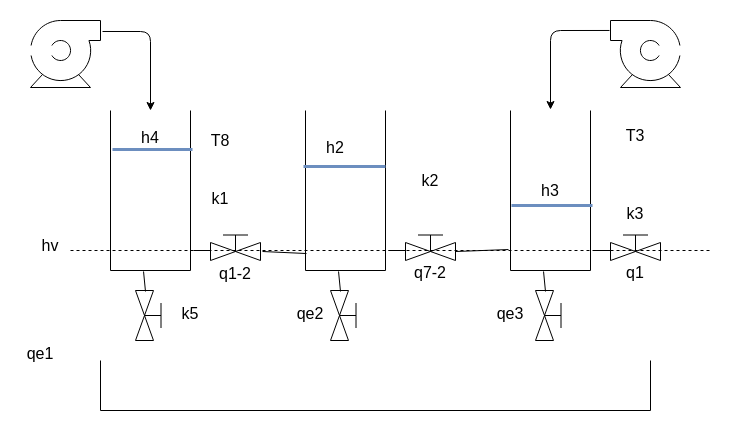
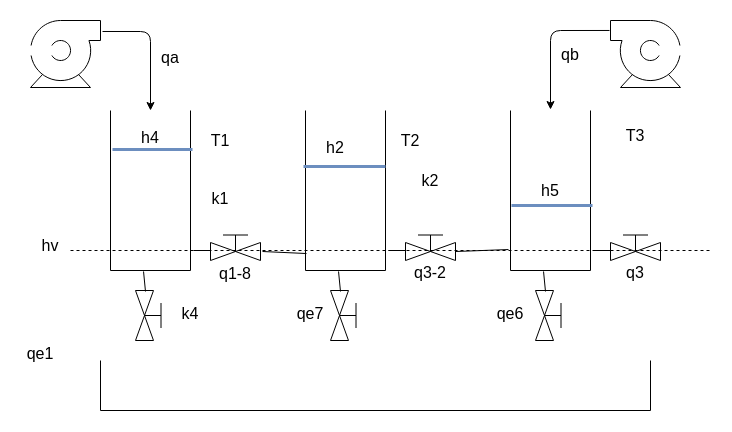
  <mxCell id="0" />
  <mxCell id="1" parent="0" />
  <mxCell id="2" value="" style="shape=mxgraph.pid.vessels.container,_tank,_cistern;html=1;pointerEvents=1;align=center;verticalLabelPosition=bottom;verticalAlign=top;dashed=0;" vertex="1" parent="1"><mxGeometry x="110" y="110" width="80" height="160" as="geometry" /></mxCell>
  <mxCell id="3" value="" style="verticalLabelPosition=bottom;align=center;html=1;verticalAlign=top;pointerEvents=1;dashed=0;shape=mxgraph.pid2valves.valve;valveType=gate;actuator=man" vertex="1" parent="1"><mxGeometry x="210" y="230" width="50" height="30" as="geometry" /></mxCell>
  <mxCell id="4" value="" style="verticalLabelPosition=bottom;align=center;html=1;verticalAlign=top;pointerEvents=1;dashed=0;shape=mxgraph.pid2valves.valve;valveType=gate;actuator=man;rotation=90;" vertex="1" parent="1"><mxGeometry x="125" y="300" width="50" height="30" as="geometry" /></mxCell>
  <mxCell id="5" value="" style="endArrow=none;html=1;exitX=0.02;exitY=0.667;exitDx=0;exitDy=0;exitPerimeter=0;entryX=0.413;entryY=1.006;entryDx=0;entryDy=0;entryPerimeter=0;" edge="1" parent="1" source="4" target="2"><mxGeometry width="50" height="50" relative="1" as="geometry"><mxPoint x="50" y="420" as="sourcePoint" /><mxPoint x="100" y="280" as="targetPoint" /></mxGeometry></mxCell>
  <mxCell id="6" value="" style="endArrow=none;html=1;exitX=1.038;exitY=0.875;exitDx=0;exitDy=0;exitPerimeter=0;" edge="1" parent="1" source="2"><mxGeometry width="50" height="50" relative="1" as="geometry"><mxPoint x="420" y="240" as="sourcePoint" /><mxPoint x="210" y="250" as="targetPoint" /></mxGeometry></mxCell>
  <mxCell id="7" value="" style="shape=mxgraph.pid.vessels.container,_tank,_cistern;html=1;pointerEvents=1;align=center;verticalLabelPosition=bottom;verticalAlign=top;dashed=0;" vertex="1" parent="1"><mxGeometry x="305" y="110" width="80" height="160" as="geometry" /></mxCell>
  <mxCell id="8" value="" style="verticalLabelPosition=bottom;align=center;html=1;verticalAlign=top;pointerEvents=1;dashed=0;shape=mxgraph.pid2valves.valve;valveType=gate;actuator=man" vertex="1" parent="1"><mxGeometry x="405" y="230" width="50" height="30" as="geometry" /></mxCell>
  <mxCell id="9" value="" style="verticalLabelPosition=bottom;align=center;html=1;verticalAlign=top;pointerEvents=1;dashed=0;shape=mxgraph.pid2valves.valve;valveType=gate;actuator=man;rotation=90;" vertex="1" parent="1"><mxGeometry x="320" y="300" width="50" height="30" as="geometry" /></mxCell>
  <mxCell id="10" value="" style="endArrow=none;html=1;exitX=0.02;exitY=0.667;exitDx=0;exitDy=0;exitPerimeter=0;entryX=0.413;entryY=1.006;entryDx=0;entryDy=0;entryPerimeter=0;" edge="1" parent="1" source="9" target="7"><mxGeometry width="50" height="50" relative="1" as="geometry"><mxPoint x="245" y="420" as="sourcePoint" /><mxPoint x="295" y="280" as="targetPoint" /></mxGeometry></mxCell>
  <mxCell id="11" value="" style="endArrow=none;html=1;exitX=1.038;exitY=0.875;exitDx=0;exitDy=0;exitPerimeter=0;" edge="1" parent="1" source="7"><mxGeometry width="50" height="50" relative="1" as="geometry"><mxPoint x="615" y="240" as="sourcePoint" /><mxPoint x="405" y="250" as="targetPoint" /></mxGeometry></mxCell>
  <mxCell id="12" value="" style="shape=mxgraph.pid.vessels.container,_tank,_cistern;html=1;pointerEvents=1;align=center;verticalLabelPosition=bottom;verticalAlign=top;dashed=0;" vertex="1" parent="1"><mxGeometry x="510" y="110" width="80" height="160" as="geometry" /></mxCell>
  <mxCell id="13" value="" style="verticalLabelPosition=bottom;align=center;html=1;verticalAlign=top;pointerEvents=1;dashed=0;shape=mxgraph.pid2valves.valve;valveType=gate;actuator=man" vertex="1" parent="1"><mxGeometry x="610" y="230" width="50" height="30" as="geometry" /></mxCell>
  <mxCell id="14" value="" style="verticalLabelPosition=bottom;align=center;html=1;verticalAlign=top;pointerEvents=1;dashed=0;shape=mxgraph.pid2valves.valve;valveType=gate;actuator=man;rotation=90;" vertex="1" parent="1"><mxGeometry x="525" y="300" width="50" height="30" as="geometry" /></mxCell>
  <mxCell id="15" value="" style="endArrow=none;html=1;exitX=0.02;exitY=0.667;exitDx=0;exitDy=0;exitPerimeter=0;entryX=0.413;entryY=1.006;entryDx=0;entryDy=0;entryPerimeter=0;" edge="1" parent="1" source="14" target="12"><mxGeometry width="50" height="50" relative="1" as="geometry"><mxPoint x="450" y="420" as="sourcePoint" /><mxPoint x="500" y="280" as="targetPoint" /></mxGeometry></mxCell>
  <mxCell id="16" value="" style="endArrow=none;html=1;exitX=1.038;exitY=0.875;exitDx=0;exitDy=0;exitPerimeter=0;" edge="1" parent="1" source="12"><mxGeometry width="50" height="50" relative="1" as="geometry"><mxPoint x="820" y="240" as="sourcePoint" /><mxPoint x="610" y="250" as="targetPoint" /></mxGeometry></mxCell>
  <mxCell id="17" value="" style="endArrow=none;html=1;exitX=1.04;exitY=0.7;exitDx=0;exitDy=0;exitPerimeter=0;entryX=0.013;entryY=0.894;entryDx=0;entryDy=0;entryPerimeter=0;" edge="1" parent="1" source="3" target="7"><mxGeometry width="50" height="50" relative="1" as="geometry"><mxPoint x="420" y="240" as="sourcePoint" /><mxPoint x="470" y="190" as="targetPoint" /></mxGeometry></mxCell>
  <mxCell id="18" value="" style="endArrow=none;html=1;exitX=1;exitY=0.7;exitDx=0;exitDy=0;exitPerimeter=0;entryX=-0.025;entryY=0.869;entryDx=0;entryDy=0;entryPerimeter=0;" edge="1" parent="1" source="8" target="12"><mxGeometry width="50" height="50" relative="1" as="geometry"><mxPoint x="480" y="270" as="sourcePoint" /><mxPoint x="530" y="220" as="targetPoint" /></mxGeometry></mxCell>
  <mxCell id="19" value="" style="endArrow=none;dashed=1;html=1;" edge="1" parent="1"><mxGeometry width="50" height="50" relative="1" as="geometry"><mxPoint x="70" y="250" as="sourcePoint" /><mxPoint x="710" y="250" as="targetPoint" /></mxGeometry></mxCell>
  <mxCell id="20" value="" style="shape=mxgraph.pid.pumps.centrifugal_pump_1;html=1;pointerEvents=1;align=center;verticalLabelPosition=bottom;verticalAlign=top;dashed=0;" vertex="1" parent="1"><mxGeometry x="30" y="20" width="70" height="67" as="geometry" /></mxCell>
  <mxCell id="21" value="" style="shape=mxgraph.pid.pumps.centrifugal_pump_3;html=1;pointerEvents=1;align=center;verticalLabelPosition=bottom;verticalAlign=top;dashed=0;" vertex="1" parent="1"><mxGeometry x="610" y="20" width="70" height="67" as="geometry" /></mxCell>
  <mxCell id="22" value="" style="endArrow=classic;html=1;exitX=1.029;exitY=0.164;exitDx=0;exitDy=0;exitPerimeter=0;edgeStyle=orthogonalEdgeStyle;startArrow=none;startFill=0;endFill=1;" edge="1" parent="1" source="20" target="2"><mxGeometry width="50" height="50" relative="1" as="geometry"><mxPoint x="410" y="160" as="sourcePoint" /><mxPoint x="150" y="31" as="targetPoint" /></mxGeometry></mxCell>
  <mxCell id="23" value="" style="endArrow=none;html=1;edgeStyle=orthogonalEdgeStyle;entryX=-0.014;entryY=0.149;entryDx=0;entryDy=0;entryPerimeter=0;exitX=0.5;exitY=-0.006;exitDx=0;exitDy=0;exitPerimeter=0;startArrow=classic;startFill=1;" edge="1" parent="1" source="12" target="21"><mxGeometry width="50" height="50" relative="1" as="geometry"><mxPoint x="410" y="160" as="sourcePoint" /><mxPoint x="460" y="110" as="targetPoint" /></mxGeometry></mxCell>
  <mxCell id="24" value="" style="shape=mxgraph.pid.vessels.container,_tank,_cistern;html=1;pointerEvents=1;align=center;verticalLabelPosition=bottom;verticalAlign=top;dashed=0;" vertex="1" parent="1"><mxGeometry x="100" y="360" width="550" height="50" as="geometry" /></mxCell>
- <mxCell id="25" value="T8" style="text;html=1;strokeColor=none;fillColor=none;align=center;verticalAlign=middle;whiteSpace=wrap;rounded=0;fontSize=16;" vertex="1" parent="1"><mxGeometry x="200" y="130" width="40" height="20" as="geometry" /></mxCell>
+ <mxCell id="25" value="T1" style="text;html=1;strokeColor=none;fillColor=none;align=center;verticalAlign=middle;whiteSpace=wrap;rounded=0;fontSize=16;" vertex="1" parent="1"><mxGeometry x="200" y="130" width="40" height="20" as="geometry" /></mxCell>
+ <mxCell id="26" value="T2" style="text;html=1;strokeColor=none;fillColor=none;align=center;verticalAlign=middle;whiteSpace=wrap;rounded=0;fontSize=16;" vertex="1" parent="1"><mxGeometry x="390" y="130" width="40" height="20" as="geometry" /></mxCell>
  <mxCell id="27" value="T3" style="text;html=1;strokeColor=none;fillColor=none;align=center;verticalAlign=middle;whiteSpace=wrap;rounded=0;fontSize=16;" vertex="1" parent="1"><mxGeometry x="615" y="125" width="40" height="20" as="geometry" /></mxCell>
+ <mxCell id="28" value="qa" style="text;html=1;strokeColor=none;fillColor=none;align=center;verticalAlign=middle;whiteSpace=wrap;rounded=0;fontSize=16;" vertex="1" parent="1"><mxGeometry x="150" y="43.5" width="40" height="26.5" as="geometry" /></mxCell>
+ <mxCell id="29" value="qb" style="text;html=1;strokeColor=none;fillColor=none;align=center;verticalAlign=middle;whiteSpace=wrap;rounded=0;fontSize=16;" vertex="1" parent="1"><mxGeometry x="550" y="43.5" width="40" height="20" as="geometry" /></mxCell>
  <mxCell id="30" value="" style="endArrow=none;html=1;fontSize=16;fillColor=#dae8fc;strokeColor=#6c8ebf;exitX=0.025;exitY=0.244;exitDx=0;exitDy=0;exitPerimeter=0;entryX=1.025;entryY=0.244;entryDx=0;entryDy=0;entryPerimeter=0;strokeWidth=3;" edge="1" parent="1" source="2" target="2"><mxGeometry width="50" height="50" relative="1" as="geometry"><mxPoint x="255" y="81.75" as="sourcePoint" /><mxPoint x="305" y="31.75" as="targetPoint" /></mxGeometry></mxCell>
  <mxCell id="31" value="" style="endArrow=none;html=1;fontSize=16;fillColor=#dae8fc;strokeColor=#6c8ebf;exitX=-0.025;exitY=0.35;exitDx=0;exitDy=0;exitPerimeter=0;entryX=1;entryY=0.35;entryDx=0;entryDy=0;entryPerimeter=0;strokeWidth=3;" edge="1" parent="1" source="7" target="7"><mxGeometry width="50" height="50" relative="1" as="geometry"><mxPoint x="122" y="159.04" as="sourcePoint" /><mxPoint x="202" y="159.04" as="targetPoint" /></mxGeometry></mxCell>
  <mxCell id="32" value="" style="endArrow=none;html=1;fontSize=16;fillColor=#dae8fc;strokeColor=#6c8ebf;entryX=1.025;entryY=0.594;entryDx=0;entryDy=0;entryPerimeter=0;strokeWidth=3;" edge="1" parent="1" target="12"><mxGeometry width="50" height="50" relative="1" as="geometry"><mxPoint x="511" y="205" as="sourcePoint" /><mxPoint x="395" y="176" as="targetPoint" /></mxGeometry></mxCell>
  <mxCell id="33" value="h4" style="text;html=1;strokeColor=none;fillColor=none;align=center;verticalAlign=middle;whiteSpace=wrap;rounded=0;fontSize=16;" vertex="1" parent="1"><mxGeometry x="130" y="123.5" width="40" height="26.5" as="geometry" /></mxCell>
  <mxCell id="34" value="h2" style="text;html=1;strokeColor=none;fillColor=none;align=center;verticalAlign=middle;whiteSpace=wrap;rounded=0;fontSize=16;" vertex="1" parent="1"><mxGeometry x="315" y="133.5" width="40" height="26.5" as="geometry" /></mxCell>
- <mxCell id="35" value="h3" style="text;html=1;strokeColor=none;fillColor=none;align=center;verticalAlign=middle;whiteSpace=wrap;rounded=0;fontSize=16;" vertex="1" parent="1"><mxGeometry x="530" y="176.75" width="40" height="26.5" as="geometry" /></mxCell>
+ <mxCell id="35" value="h5" style="text;html=1;strokeColor=none;fillColor=none;align=center;verticalAlign=middle;whiteSpace=wrap;rounded=0;fontSize=16;" vertex="1" parent="1"><mxGeometry x="530" y="176.75" width="40" height="26.5" as="geometry" /></mxCell>
  <mxCell id="36" value="hv" style="text;html=1;strokeColor=none;fillColor=none;align=center;verticalAlign=middle;whiteSpace=wrap;rounded=0;fontSize=16;" vertex="1" parent="1"><mxGeometry x="30" y="231.75" width="40" height="26.5" as="geometry" /></mxCell>
- <mxCell id="37" value="q1-2" style="text;html=1;strokeColor=none;fillColor=none;align=center;verticalAlign=middle;whiteSpace=wrap;rounded=0;fontSize=16;" vertex="1" parent="1"><mxGeometry x="215" y="260" width="40" height="26.5" as="geometry" /></mxCell>
- <mxCell id="38" value="q7-2" style="text;html=1;strokeColor=none;fillColor=none;align=center;verticalAlign=middle;whiteSpace=wrap;rounded=0;fontSize=16;" vertex="1" parent="1"><mxGeometry x="410" y="258.25" width="40" height="26.5" as="geometry" /></mxCell>
- <mxCell id="39" value="q1" style="text;html=1;strokeColor=none;fillColor=none;align=center;verticalAlign=middle;whiteSpace=wrap;rounded=0;fontSize=16;" vertex="1" parent="1"><mxGeometry x="615" y="258.25" width="40" height="26.5" as="geometry" /></mxCell>
+ <mxCell id="37" value="q1-8" style="text;html=1;strokeColor=none;fillColor=none;align=center;verticalAlign=middle;whiteSpace=wrap;rounded=0;fontSize=16;" vertex="1" parent="1"><mxGeometry x="215" y="260" width="40" height="26.5" as="geometry" /></mxCell>
+ <mxCell id="38" value="q3-2" style="text;html=1;strokeColor=none;fillColor=none;align=center;verticalAlign=middle;whiteSpace=wrap;rounded=0;fontSize=16;" vertex="1" parent="1"><mxGeometry x="410" y="258.25" width="40" height="26.5" as="geometry" /></mxCell>
+ <mxCell id="39" value="q3" style="text;html=1;strokeColor=none;fillColor=none;align=center;verticalAlign=middle;whiteSpace=wrap;rounded=0;fontSize=16;" vertex="1" parent="1"><mxGeometry x="615" y="258.25" width="40" height="26.5" as="geometry" /></mxCell>
  <mxCell id="40" value="qe1" style="text;html=1;strokeColor=none;fillColor=none;align=center;verticalAlign=middle;whiteSpace=wrap;rounded=0;fontSize=16;" vertex="1" parent="1"><mxGeometry x="20" y="340" width="40" height="26.5" as="geometry" /></mxCell>
- <mxCell id="41" value="qe2" style="text;html=1;strokeColor=none;fillColor=none;align=center;verticalAlign=middle;whiteSpace=wrap;rounded=0;fontSize=16;" vertex="1" parent="1"><mxGeometry x="290" y="300" width="40" height="26.5" as="geometry" /></mxCell>
- <mxCell id="42" value="qe3" style="text;html=1;strokeColor=none;fillColor=none;align=center;verticalAlign=middle;whiteSpace=wrap;rounded=0;fontSize=16;" vertex="1" parent="1"><mxGeometry x="490" y="300" width="40" height="26.5" as="geometry" /></mxCell>
+ <mxCell id="41" value="qe7" style="text;html=1;strokeColor=none;fillColor=none;align=center;verticalAlign=middle;whiteSpace=wrap;rounded=0;fontSize=16;" vertex="1" parent="1"><mxGeometry x="290" y="300" width="40" height="26.5" as="geometry" /></mxCell>
+ <mxCell id="42" value="qe6" style="text;html=1;strokeColor=none;fillColor=none;align=center;verticalAlign=middle;whiteSpace=wrap;rounded=0;fontSize=16;" vertex="1" parent="1"><mxGeometry x="490" y="300" width="40" height="26.5" as="geometry" /></mxCell>
  <mxCell id="43" value="k1" style="text;html=1;strokeColor=none;fillColor=none;align=center;verticalAlign=middle;whiteSpace=wrap;rounded=0;fontSize=16;" vertex="1" parent="1"><mxGeometry x="200" y="188" width="40" height="20" as="geometry" /></mxCell>
  <mxCell id="44" value="k2" style="text;html=1;strokeColor=none;fillColor=none;align=center;verticalAlign=middle;whiteSpace=wrap;rounded=0;fontSize=16;" vertex="1" parent="1"><mxGeometry x="410" y="170" width="40" height="20" as="geometry" /></mxCell>
- <mxCell id="45" value="k3" style="text;html=1;strokeColor=none;fillColor=none;align=center;verticalAlign=middle;whiteSpace=wrap;rounded=0;fontSize=16;" vertex="1" parent="1"><mxGeometry x="615" y="203.25" width="40" height="20" as="geometry" /></mxCell>
- <mxCell id="46" value="k5" style="text;html=1;strokeColor=none;fillColor=none;align=center;verticalAlign=middle;whiteSpace=wrap;rounded=0;fontSize=16;" vertex="1" parent="1"><mxGeometry x="170" y="303.25" width="40" height="20" as="geometry" /></mxCell>
+ <mxCell id="46" value="k4" style="text;html=1;strokeColor=none;fillColor=none;align=center;verticalAlign=middle;whiteSpace=wrap;rounded=0;fontSize=16;" vertex="1" parent="1"><mxGeometry x="170" y="303.25" width="40" height="20" as="geometry" /></mxCell>
